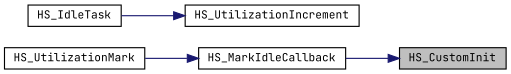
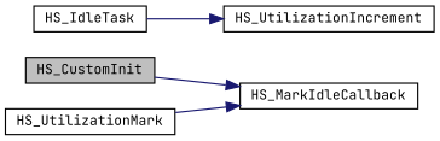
  digraph {
    fontname="JetBrains Mono"
    rankdir=LR
    node [color=black fillcolor=white fontname="JetBrains Mono" fontsize=10 shape=record style=filled]
    edge [color=midnightblue fontname="JetBrains Mono" fontsize=10 labelfontname=FreeSans labelfontsize=10 style=solid]
    n1 [fillcolor=grey75 fontcolor=black height=0.2 label=HS_CustomInit width=0.4]
    n2 [height=0.2 label=HS_MarkIdleCallback width=0.4]
    n3 [height=0.2 label=HS_IdleTask width=0.4]
    n4 [height=0.2 label=HS_UtilizationIncrement width=0.4]
    n5 [height=0.2 label=HS_UtilizationMark width=0.4]
-   n2 -> n1
+   n1 -> n2
    n3 -> n4
    n5 -> n2
  }
